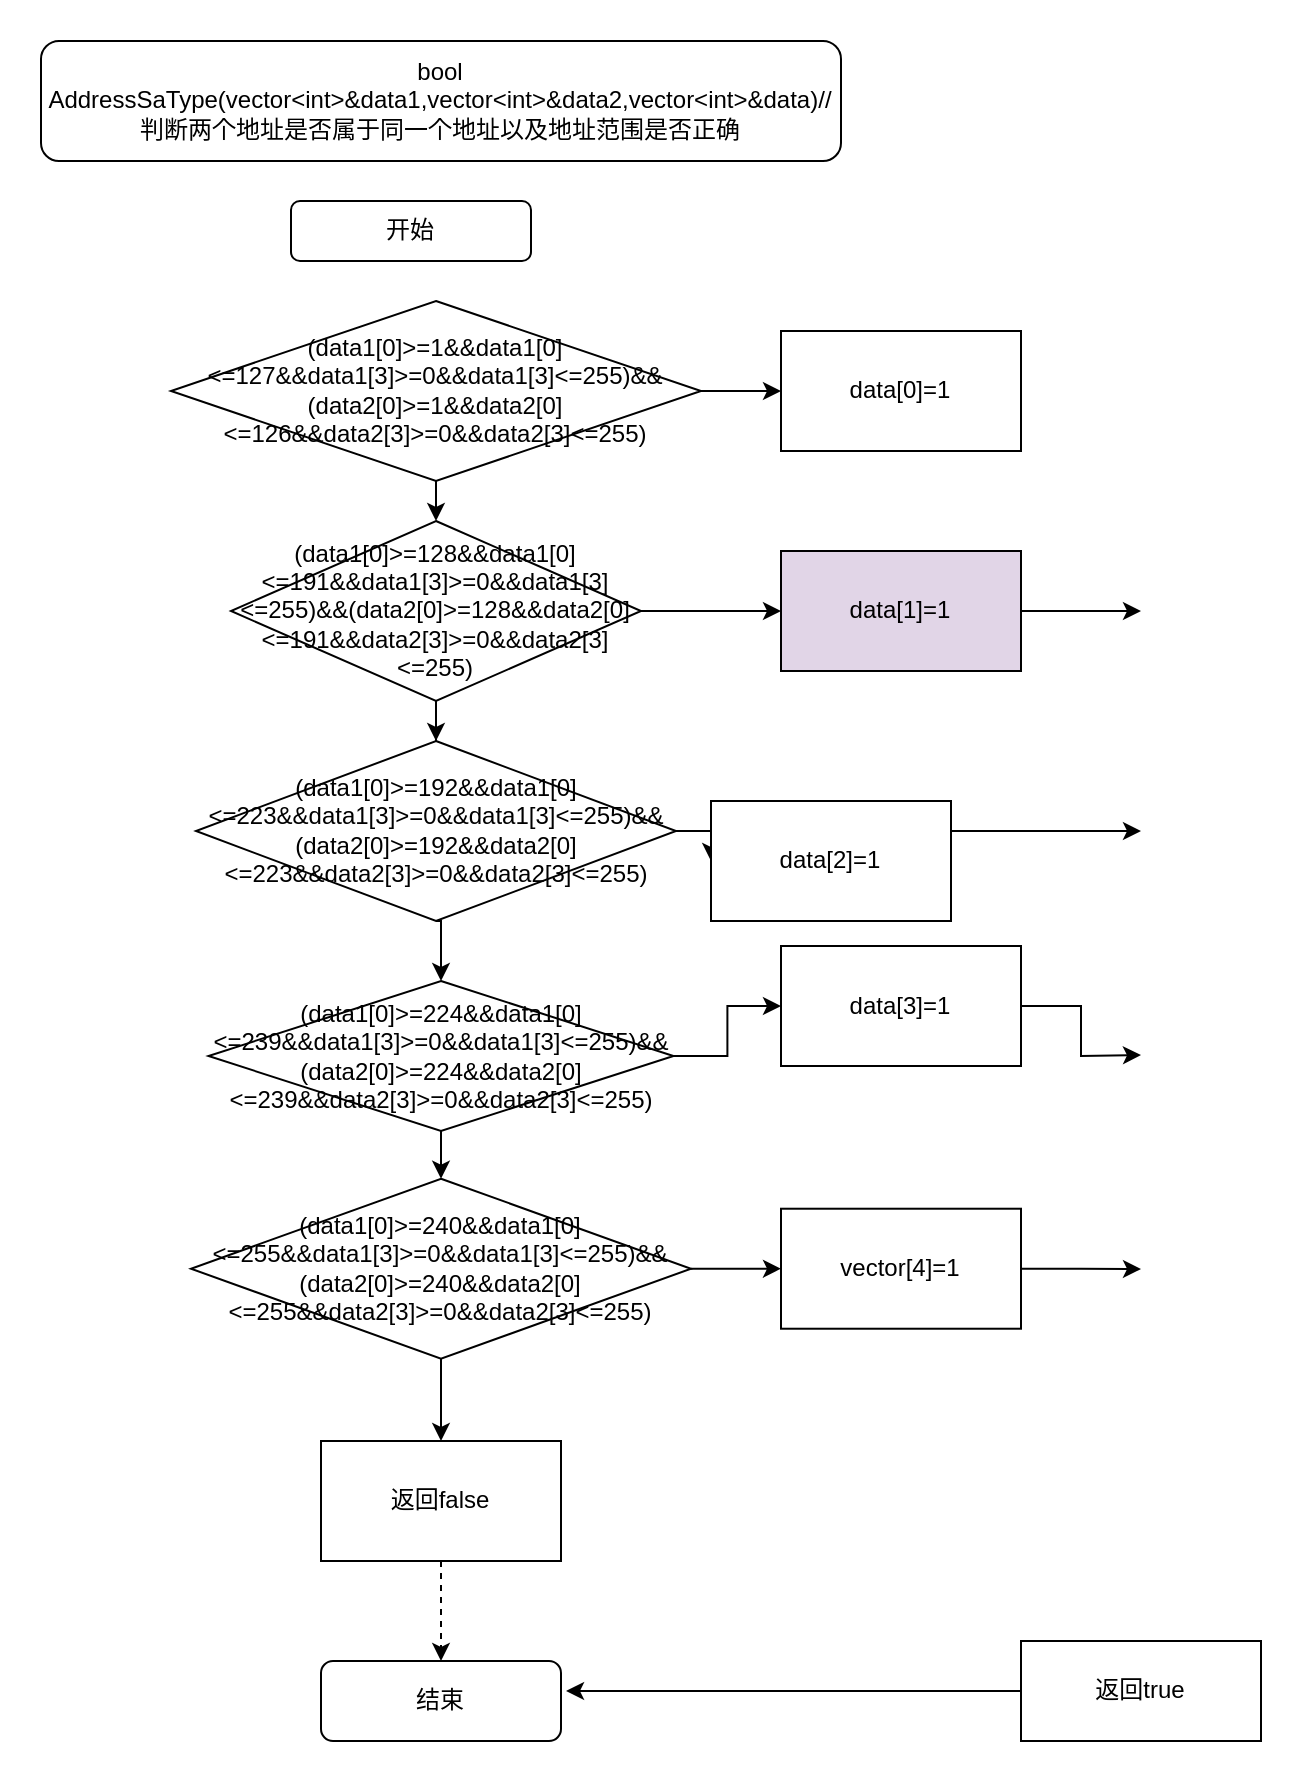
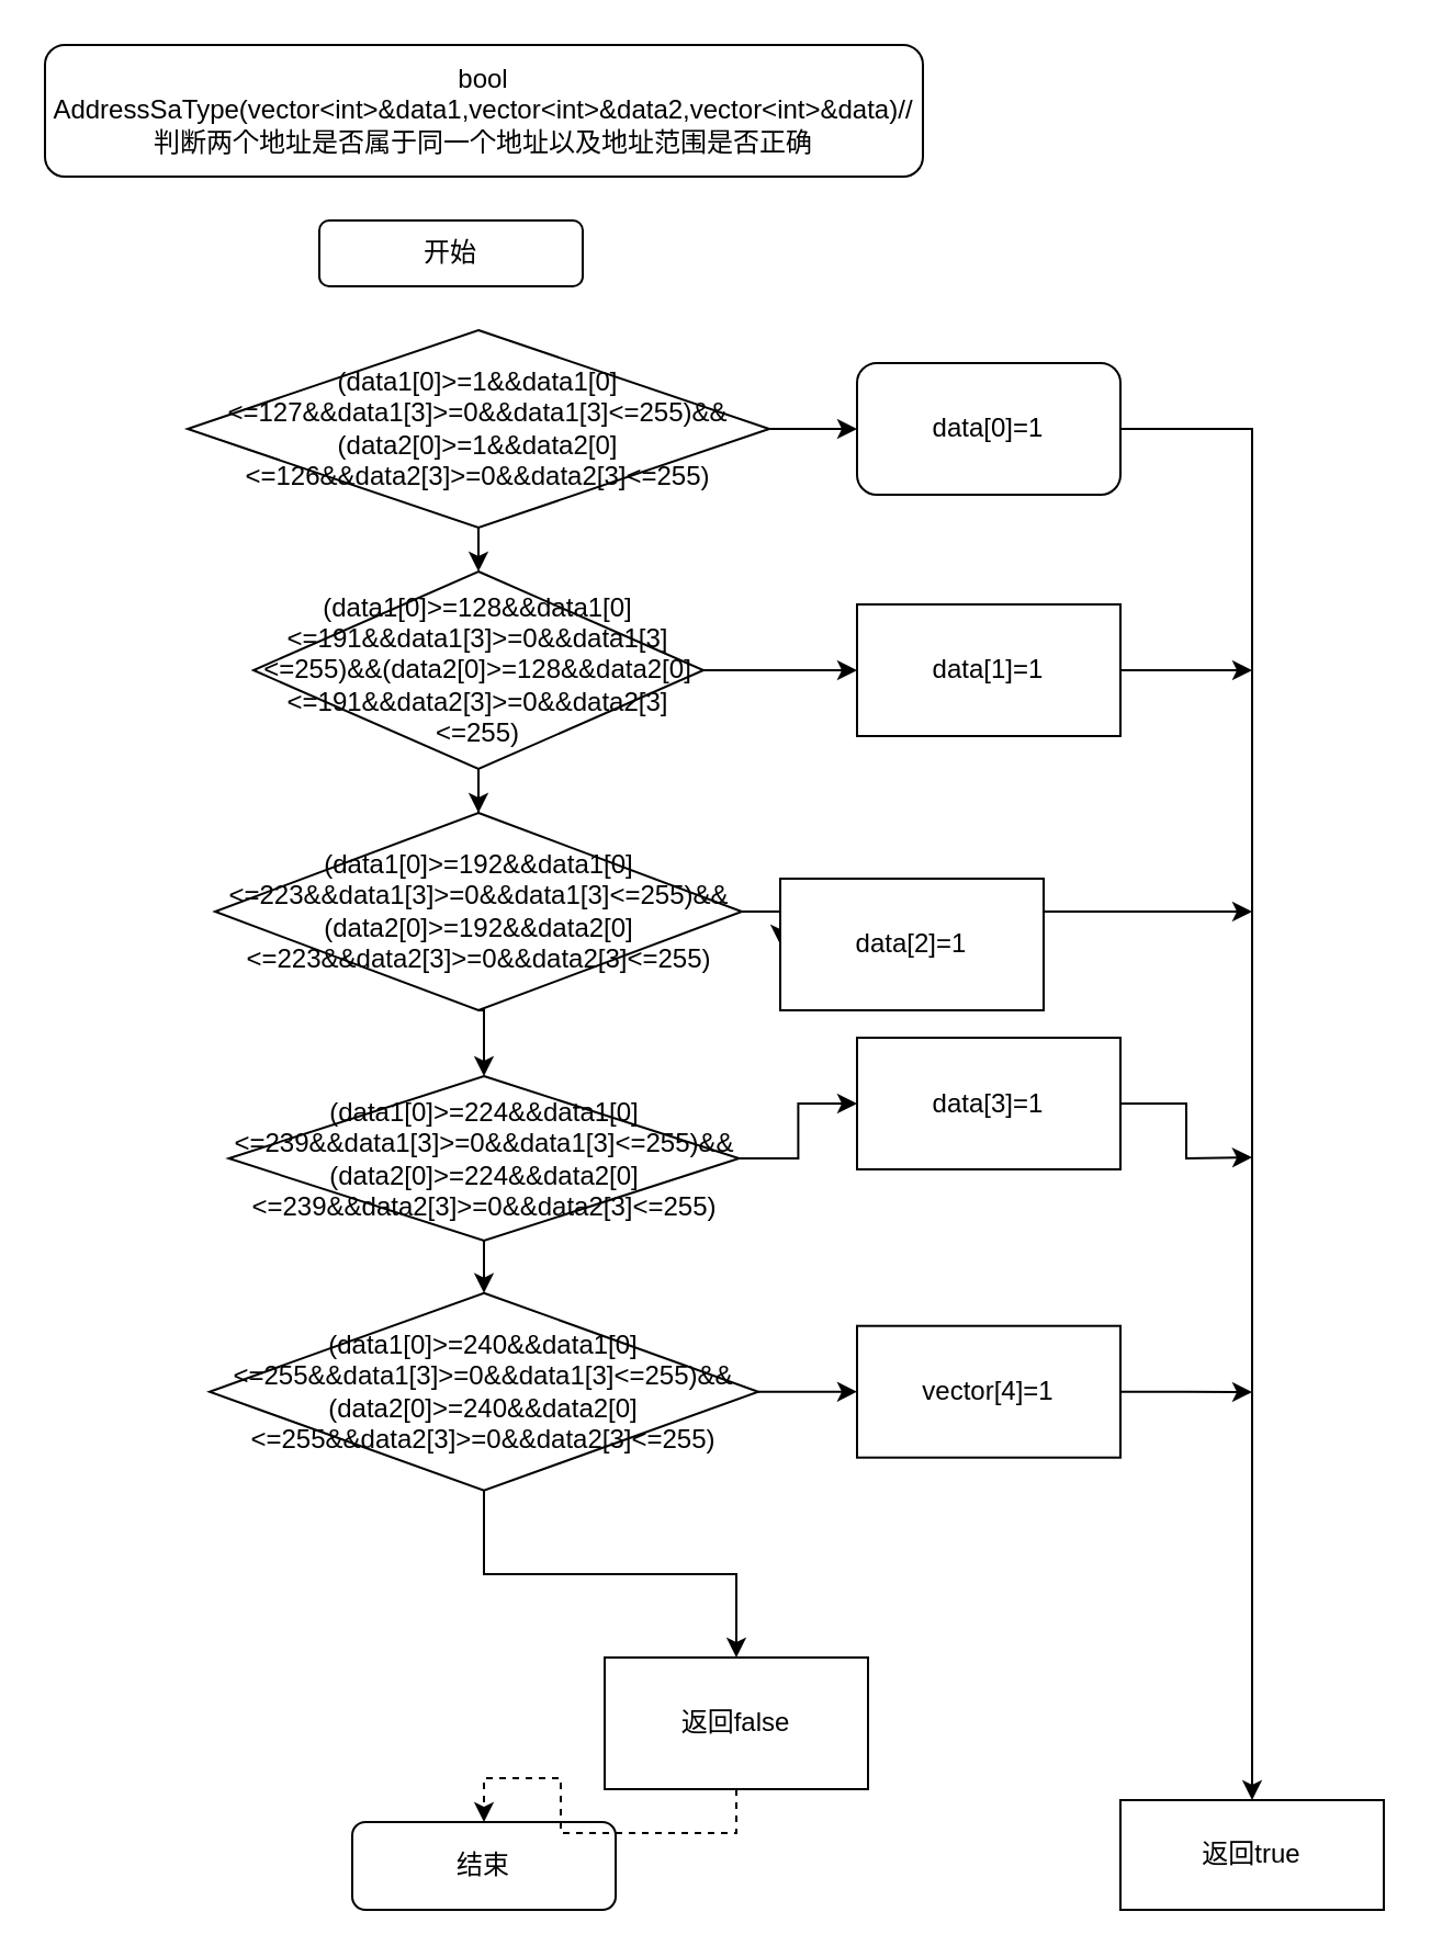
  <mxCell id="0" />
  <mxCell id="1" parent="0" />
  <mxCell id="2" value="开始" style="rounded=1;whiteSpace=wrap;html=1;fontSize=12;glass=0;strokeWidth=1;shadow=0;" parent="1" vertex="1"><mxGeometry x="145" y="100" width="120" height="30" as="geometry" /></mxCell>
  <mxCell id="3" value="结束" style="rounded=1;whiteSpace=wrap;html=1;fontSize=12;glass=0;strokeWidth=1;shadow=0;" parent="1" vertex="1"><mxGeometry x="160" y="830" width="120" height="40" as="geometry" /></mxCell>
  <mxCell id="4" value="bool AddressSaType(vector&amp;lt;int&amp;gt;&amp;amp;data1,vector&amp;lt;int&amp;gt;&amp;amp;data2,vector&amp;lt;int&amp;gt;&amp;amp;data)//判断两个地址是否属于同一个地址以及地址范围是否正确" style="rounded=1;whiteSpace=wrap;html=1;" vertex="1" parent="1"><mxGeometry x="20" y="20" width="400" height="60" as="geometry" /></mxCell>
  <mxCell id="5" style="edgeStyle=orthogonalEdgeStyle;rounded=0;orthogonalLoop=1;jettySize=auto;html=1;exitX=1;exitY=0.5;exitDx=0;exitDy=0;entryX=0;entryY=0.5;entryDx=0;entryDy=0;" edge="1" parent="1" source="7" target="22"><mxGeometry relative="1" as="geometry" /></mxCell>
  <mxCell id="6" style="edgeStyle=orthogonalEdgeStyle;rounded=0;orthogonalLoop=1;jettySize=auto;html=1;exitX=0.5;exitY=1;exitDx=0;exitDy=0;entryX=0.5;entryY=0;entryDx=0;entryDy=0;" edge="1" parent="1" source="7" target="10"><mxGeometry relative="1" as="geometry" /></mxCell>
  <mxCell id="7" value="(data1[0]&amp;gt;=1&amp;amp;&amp;amp;data1[0]&amp;lt;=127&amp;amp;&amp;amp;data1[3]&amp;gt;=0&amp;amp;&amp;amp;data1[3]&amp;lt;=255)&amp;amp;&amp;amp;(data2[0]&amp;gt;=1&amp;amp;&amp;amp;data2[0]&amp;lt;=126&amp;amp;&amp;amp;data2[3]&amp;gt;=0&amp;amp;&amp;amp;data2[3]&amp;lt;=255)" style="rhombus;whiteSpace=wrap;html=1;" vertex="1" parent="1"><mxGeometry x="85" y="150" width="265" height="90" as="geometry" /></mxCell>
  <mxCell id="8" value="" style="edgeStyle=orthogonalEdgeStyle;rounded=0;orthogonalLoop=1;jettySize=auto;html=1;" edge="1" parent="1" source="10" target="13"><mxGeometry relative="1" as="geometry" /></mxCell>
  <mxCell id="9" style="edgeStyle=orthogonalEdgeStyle;rounded=0;orthogonalLoop=1;jettySize=auto;html=1;exitX=1;exitY=0.5;exitDx=0;exitDy=0;entryX=0;entryY=0.5;entryDx=0;entryDy=0;" edge="1" parent="1" source="10" target="24"><mxGeometry relative="1" as="geometry" /></mxCell>
  <mxCell id="10" value="(data1[0]&amp;gt;=128&amp;amp;&amp;amp;data1[0]&amp;lt;=191&amp;amp;&amp;amp;data1[3]&amp;gt;=0&amp;amp;&amp;amp;data1[3]&amp;lt;=255)&amp;amp;&amp;amp;(data2[0]&amp;gt;=128&amp;amp;&amp;amp;data2[0]&amp;lt;=191&amp;amp;&amp;amp;data2[3]&amp;gt;=0&amp;amp;&amp;amp;data2[3]&amp;lt;=255)" style="rhombus;whiteSpace=wrap;html=1;" vertex="1" parent="1"><mxGeometry x="115" y="260" width="205" height="90" as="geometry" /></mxCell>
  <mxCell id="11" style="edgeStyle=orthogonalEdgeStyle;rounded=0;orthogonalLoop=1;jettySize=auto;html=1;exitX=0.5;exitY=1;exitDx=0;exitDy=0;entryX=0.5;entryY=0;entryDx=0;entryDy=0;" edge="1" parent="1" source="13" target="17"><mxGeometry relative="1" as="geometry" /></mxCell>
  <mxCell id="12" style="edgeStyle=orthogonalEdgeStyle;rounded=0;orthogonalLoop=1;jettySize=auto;html=1;exitX=1;exitY=0.5;exitDx=0;exitDy=0;entryX=0;entryY=0.5;entryDx=0;entryDy=0;" edge="1" parent="1" source="13" target="26"><mxGeometry relative="1" as="geometry" /></mxCell>
  <mxCell id="13" value="(data1[0]&amp;gt;=192&amp;amp;&amp;amp;data1[0]&amp;lt;=223&amp;amp;&amp;amp;data1[3]&amp;gt;=0&amp;amp;&amp;amp;data1[3]&amp;lt;=255)&amp;amp;&amp;amp;(data2[0]&amp;gt;=192&amp;amp;&amp;amp;data2[0]&amp;lt;=223&amp;amp;&amp;amp;data2[3]&amp;gt;=0&amp;amp;&amp;amp;data2[3]&amp;lt;=255)" style="rhombus;whiteSpace=wrap;html=1;" vertex="1" parent="1"><mxGeometry x="97.5" y="370" width="240" height="90" as="geometry" /></mxCell>
  <mxCell id="14" style="edgeStyle=orthogonalEdgeStyle;rounded=0;orthogonalLoop=1;jettySize=auto;html=1;exitX=0.5;exitY=1;exitDx=0;exitDy=0;" edge="1" parent="1" source="2" target="2"><mxGeometry relative="1" as="geometry" /></mxCell>
  <mxCell id="15" style="edgeStyle=orthogonalEdgeStyle;rounded=0;orthogonalLoop=1;jettySize=auto;html=1;exitX=0.5;exitY=1;exitDx=0;exitDy=0;entryX=0.5;entryY=0;entryDx=0;entryDy=0;" edge="1" parent="1" source="17" target="20"><mxGeometry relative="1" as="geometry" /></mxCell>
  <mxCell id="16" value="" style="edgeStyle=orthogonalEdgeStyle;rounded=0;orthogonalLoop=1;jettySize=auto;html=1;" edge="1" parent="1" source="17" target="28"><mxGeometry relative="1" as="geometry" /></mxCell>
  <mxCell id="17" value="(data1[0]&amp;gt;=224&amp;amp;&amp;amp;data1[0]&amp;lt;=239&amp;amp;&amp;amp;data1[3]&amp;gt;=0&amp;amp;&amp;amp;data1[3]&amp;lt;=255)&amp;amp;&amp;amp;(data2[0]&amp;gt;=224&amp;amp;&amp;amp;data2[0]&amp;lt;=239&amp;amp;&amp;amp;data2[3]&amp;gt;=0&amp;amp;&amp;amp;data2[3]&amp;lt;=255)" style="rhombus;whiteSpace=wrap;html=1;" vertex="1" parent="1"><mxGeometry x="103.75" y="490" width="232.5" height="75" as="geometry" /></mxCell>
  <mxCell id="18" value="" style="edgeStyle=orthogonalEdgeStyle;rounded=0;orthogonalLoop=1;jettySize=auto;html=1;" edge="1" parent="1" source="20" target="30"><mxGeometry relative="1" as="geometry" /></mxCell>
  <mxCell id="19" value="" style="edgeStyle=orthogonalEdgeStyle;rounded=0;orthogonalLoop=1;jettySize=auto;html=1;" edge="1" parent="1" source="20" target="32"><mxGeometry relative="1" as="geometry" /></mxCell>
  <mxCell id="20" value="(data1[0]&amp;gt;=240&amp;amp;&amp;amp;data1[0]&amp;lt;=255&amp;amp;&amp;amp;data1[3]&amp;gt;=0&amp;amp;&amp;amp;data1[3]&amp;lt;=255)&amp;amp;&amp;amp;(data2[0]&amp;gt;=240&amp;amp;&amp;amp;data2[0]&amp;lt;=255&amp;amp;&amp;amp;data2[3]&amp;gt;=0&amp;amp;&amp;amp;data2[3]&amp;lt;=255)" style="rhombus;whiteSpace=wrap;html=1;" vertex="1" parent="1"><mxGeometry x="95" y="588.86" width="250" height="90" as="geometry" /></mxCell>
- <mxCell id="22" value="data[0]=1" style="rounded=0;whiteSpace=wrap;html=1;" vertex="1" parent="1"><mxGeometry x="390" y="165" width="120" height="60" as="geometry" /></mxCell>
+ <mxCell id="21" style="edgeStyle=orthogonalEdgeStyle;rounded=0;orthogonalLoop=1;jettySize=auto;html=1;exitX=1;exitY=0.5;exitDx=0;exitDy=0;entryX=0.5;entryY=0;entryDx=0;entryDy=0;" edge="1" parent="1" source="22" target="34"><mxGeometry relative="1" as="geometry"><mxPoint x="570" y="1002" as="targetPoint" /></mxGeometry></mxCell>
+ <mxCell id="22" value="data[0]=1" style="whiteSpace=wrap;html=1;rounded=1;" vertex="1" parent="1"><mxGeometry x="390" y="165" width="120" height="60" as="geometry" /></mxCell>
  <mxCell id="23" style="edgeStyle=orthogonalEdgeStyle;rounded=0;orthogonalLoop=1;jettySize=auto;html=1;exitX=1;exitY=0.5;exitDx=0;exitDy=0;" edge="1" parent="1" source="24"><mxGeometry relative="1" as="geometry"><mxPoint x="570" y="305" as="targetPoint" /></mxGeometry></mxCell>
- <mxCell id="24" value="data[1]=1" style="rounded=0;whiteSpace=wrap;html=1;fillColor=#e1d5e7;" vertex="1" parent="1"><mxGeometry x="390" y="275" width="120" height="60" as="geometry" /></mxCell>
+ <mxCell id="24" value="data[1]=1" style="rounded=0;whiteSpace=wrap;html=1;" vertex="1" parent="1"><mxGeometry x="390" y="275" width="120" height="60" as="geometry" /></mxCell>
  <mxCell id="25" style="edgeStyle=orthogonalEdgeStyle;rounded=0;orthogonalLoop=1;jettySize=auto;html=1;" edge="1" parent="1" source="26"><mxGeometry relative="1" as="geometry"><mxPoint x="570" y="415" as="targetPoint" /><Array as="points"><mxPoint x="570" y="415" /></Array></mxGeometry></mxCell>
  <mxCell id="26" value="data[2]=1" style="rounded=0;whiteSpace=wrap;html=1;" vertex="1" parent="1"><mxGeometry x="355" y="400" width="120" height="60" as="geometry" /></mxCell>
  <mxCell id="27" style="edgeStyle=orthogonalEdgeStyle;rounded=0;orthogonalLoop=1;jettySize=auto;html=1;" edge="1" parent="1" source="28"><mxGeometry relative="1" as="geometry"><mxPoint x="570" y="527" as="targetPoint" /></mxGeometry></mxCell>
  <mxCell id="28" value="data[3]=1" style="rounded=0;whiteSpace=wrap;html=1;" vertex="1" parent="1"><mxGeometry x="390" y="472.5" width="120" height="60" as="geometry" /></mxCell>
  <mxCell id="29" style="edgeStyle=orthogonalEdgeStyle;rounded=0;orthogonalLoop=1;jettySize=auto;html=1;exitX=1;exitY=0.5;exitDx=0;exitDy=0;" edge="1" parent="1" source="30"><mxGeometry relative="1" as="geometry"><mxPoint x="570" y="634" as="targetPoint" /></mxGeometry></mxCell>
  <mxCell id="30" value="vector[4]=1" style="rounded=0;whiteSpace=wrap;html=1;" vertex="1" parent="1"><mxGeometry x="390" y="603.86" width="120" height="60" as="geometry" /></mxCell>
  <mxCell id="31" value="" style="edgeStyle=orthogonalEdgeStyle;rounded=0;orthogonalLoop=1;jettySize=auto;html=1;dashed=1;" edge="1" parent="1" source="32" target="3"><mxGeometry relative="1" as="geometry" /></mxCell>
- <mxCell id="32" value="返回false" style="rounded=0;whiteSpace=wrap;html=1;" vertex="1" parent="1"><mxGeometry x="160" y="720" width="120" height="60" as="geometry" /></mxCell>
- <mxCell id="33" style="edgeStyle=orthogonalEdgeStyle;rounded=0;orthogonalLoop=1;jettySize=auto;html=1;entryX=1.021;entryY=0.375;entryDx=0;entryDy=0;entryPerimeter=0;" edge="1" parent="1" source="34" target="3"><mxGeometry relative="1" as="geometry" /></mxCell>
+ <mxCell id="32" value="返回false" style="rounded=0;whiteSpace=wrap;html=1;" vertex="1" parent="1"><mxGeometry x="275" y="755" width="120" height="60" as="geometry" /></mxCell>
  <mxCell id="34" value="返回true" style="rounded=0;whiteSpace=wrap;html=1;" vertex="1" parent="1"><mxGeometry x="510" y="820" width="120" height="50" as="geometry" /></mxCell>
